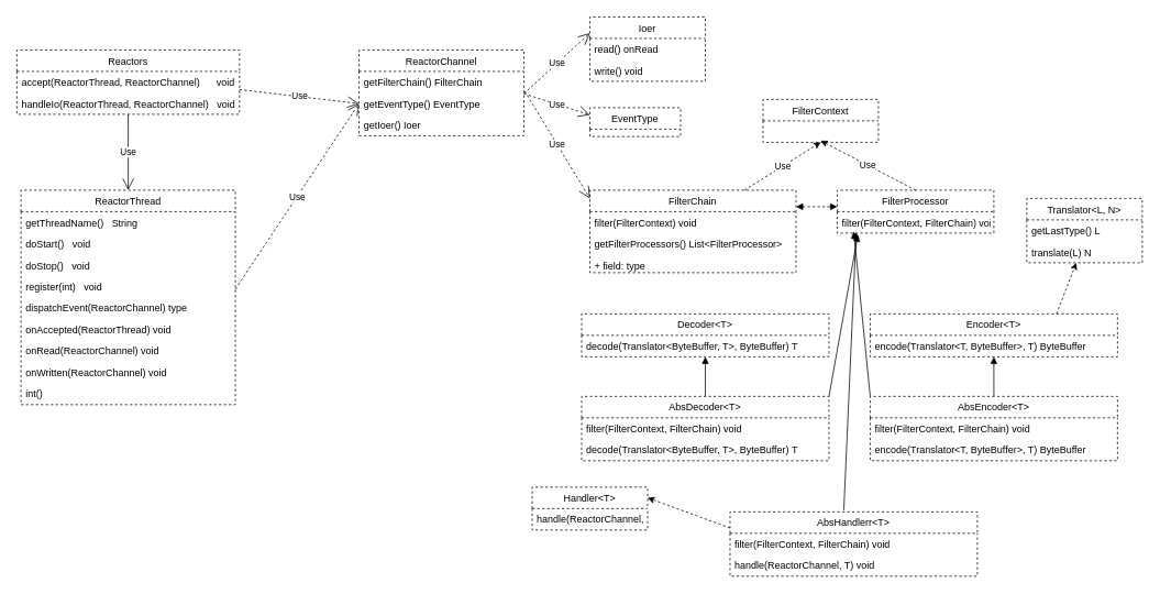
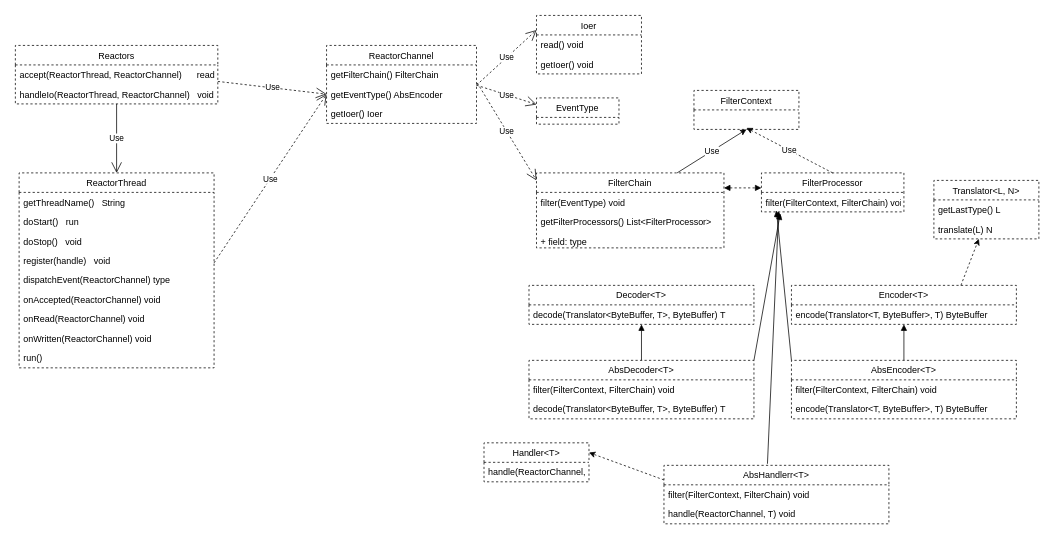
  <mxCell id="0" />
  <mxCell id="1" parent="0" />
  <mxCell id="2" value="ReactorThread" style="swimlane;fontStyle=0;childLayout=stackLayout;horizontal=1;startSize=26;fillColor=none;horizontalStack=0;resizeParent=1;resizeParentMax=0;resizeLast=0;collapsible=1;marginBottom=0;dashed=1;" parent="1" vertex="1"><mxGeometry x="25" y="230" width="260" height="260" as="geometry" /></mxCell>
  <mxCell id="3" value="getThreadName()   String" style="text;strokeColor=none;fillColor=none;align=left;verticalAlign=top;spacingLeft=4;spacingRight=4;overflow=hidden;rotatable=0;points=[[0,0.5],[1,0.5]];portConstraint=eastwest;" parent="2" vertex="1"><mxGeometry y="26" width="260" height="26" as="geometry" /></mxCell>
- <mxCell id="4" value="doStart()   void" style="text;strokeColor=none;fillColor=none;align=left;verticalAlign=top;spacingLeft=4;spacingRight=4;overflow=hidden;rotatable=0;points=[[0,0.5],[1,0.5]];portConstraint=eastwest;" parent="2" vertex="1"><mxGeometry y="52" width="260" height="26" as="geometry" /></mxCell>
+ <mxCell id="4" value="doStart()   run" style="text;strokeColor=none;fillColor=none;align=left;verticalAlign=top;spacingLeft=4;spacingRight=4;overflow=hidden;rotatable=0;points=[[0,0.5],[1,0.5]];portConstraint=eastwest;" parent="2" vertex="1"><mxGeometry y="52" width="260" height="26" as="geometry" /></mxCell>
  <mxCell id="5" value="doStop()   void" style="text;strokeColor=none;fillColor=none;align=left;verticalAlign=top;spacingLeft=4;spacingRight=4;overflow=hidden;rotatable=0;points=[[0,0.5],[1,0.5]];portConstraint=eastwest;" parent="2" vertex="1"><mxGeometry y="78" width="260" height="26" as="geometry" /></mxCell>
- <mxCell id="6" value="register(int)   void" style="text;strokeColor=none;fillColor=none;align=left;verticalAlign=top;spacingLeft=4;spacingRight=4;overflow=hidden;rotatable=0;points=[[0,0.5],[1,0.5]];portConstraint=eastwest;" parent="2" vertex="1"><mxGeometry y="104" width="260" height="26" as="geometry" /></mxCell>
+ <mxCell id="6" value="register(handle)   void" style="text;strokeColor=none;fillColor=none;align=left;verticalAlign=top;spacingLeft=4;spacingRight=4;overflow=hidden;rotatable=0;points=[[0,0.5],[1,0.5]];portConstraint=eastwest;" parent="2" vertex="1"><mxGeometry y="104" width="260" height="26" as="geometry" /></mxCell>
  <mxCell id="7" value="dispatchEvent(ReactorChannel) type" style="text;strokeColor=none;fillColor=none;align=left;verticalAlign=top;spacingLeft=4;spacingRight=4;overflow=hidden;rotatable=0;points=[[0,0.5],[1,0.5]];portConstraint=eastwest;" parent="2" vertex="1"><mxGeometry y="130" width="260" height="26" as="geometry" /></mxCell>
- <mxCell id="8" value="onAccepted(ReactorThread) void" style="text;strokeColor=none;fillColor=none;align=left;verticalAlign=top;spacingLeft=4;spacingRight=4;overflow=hidden;rotatable=0;points=[[0,0.5],[1,0.5]];portConstraint=eastwest;" parent="2" vertex="1"><mxGeometry y="156" width="260" height="26" as="geometry" /></mxCell>
+ <mxCell id="8" value="onAccepted(ReactorChannel) void" style="text;strokeColor=none;fillColor=none;align=left;verticalAlign=top;spacingLeft=4;spacingRight=4;overflow=hidden;rotatable=0;points=[[0,0.5],[1,0.5]];portConstraint=eastwest;" parent="2" vertex="1"><mxGeometry y="156" width="260" height="26" as="geometry" /></mxCell>
  <mxCell id="9" value="onRead(ReactorChannel) void" style="text;strokeColor=none;fillColor=none;align=left;verticalAlign=top;spacingLeft=4;spacingRight=4;overflow=hidden;rotatable=0;points=[[0,0.5],[1,0.5]];portConstraint=eastwest;" parent="2" vertex="1"><mxGeometry y="182" width="260" height="26" as="geometry" /></mxCell>
  <mxCell id="10" value="onWritten(ReactorChannel) void" style="text;strokeColor=none;fillColor=none;align=left;verticalAlign=top;spacingLeft=4;spacingRight=4;overflow=hidden;rotatable=0;points=[[0,0.5],[1,0.5]];portConstraint=eastwest;" parent="2" vertex="1"><mxGeometry y="208" width="260" height="26" as="geometry" /></mxCell>
- <mxCell id="11" value="int()" style="text;strokeColor=none;fillColor=none;align=left;verticalAlign=top;spacingLeft=4;spacingRight=4;overflow=hidden;rotatable=0;points=[[0,0.5],[1,0.5]];portConstraint=eastwest;" vertex="1" parent="2"><mxGeometry y="234" width="260" height="26" as="geometry" /></mxCell>
+ <mxCell id="11" value="run()" style="text;strokeColor=none;fillColor=none;align=left;verticalAlign=top;spacingLeft=4;spacingRight=4;overflow=hidden;rotatable=0;points=[[0,0.5],[1,0.5]];portConstraint=eastwest;" vertex="1" parent="2"><mxGeometry y="234" width="260" height="26" as="geometry" /></mxCell>
  <mxCell id="12" value="Use" style="endArrow=open;endSize=12;dashed=0;html=1;entryX=0.5;entryY=0;entryDx=0;entryDy=0;" parent="1" source="15" target="2" edge="1"><mxGeometry width="160" relative="1" as="geometry"><mxPoint x="485" y="320" as="sourcePoint" /><mxPoint x="645" y="320" as="targetPoint" /></mxGeometry></mxCell>
  <mxCell id="13" value="Reactors" style="swimlane;fontStyle=0;childLayout=stackLayout;horizontal=1;startSize=26;fillColor=none;horizontalStack=0;resizeParent=1;resizeParentMax=0;resizeLast=0;collapsible=1;marginBottom=0;dashed=1;" parent="1" vertex="1"><mxGeometry x="20" y="60" width="270" height="78" as="geometry" /></mxCell>
- <mxCell id="14" value="accept(ReactorThread, ReactorChannel)      void" style="text;strokeColor=none;fillColor=none;align=left;verticalAlign=top;spacingLeft=4;spacingRight=4;overflow=hidden;rotatable=0;points=[[0,0.5],[1,0.5]];portConstraint=eastwest;" parent="13" vertex="1"><mxGeometry y="26" width="270" height="26" as="geometry" /></mxCell>
+ <mxCell id="14" value="accept(ReactorThread, ReactorChannel)      read" style="text;strokeColor=none;fillColor=none;align=left;verticalAlign=top;spacingLeft=4;spacingRight=4;overflow=hidden;rotatable=0;points=[[0,0.5],[1,0.5]];portConstraint=eastwest;" parent="13" vertex="1"><mxGeometry y="26" width="270" height="26" as="geometry" /></mxCell>
  <mxCell id="15" value="handleIo(ReactorThread, ReactorChannel)   void" style="text;strokeColor=none;fillColor=none;align=left;verticalAlign=top;spacingLeft=4;spacingRight=4;overflow=hidden;rotatable=0;points=[[0,0.5],[1,0.5]];portConstraint=eastwest;" parent="13" vertex="1"><mxGeometry y="52" width="270" height="26" as="geometry" /></mxCell>
  <mxCell id="16" value="ReactorChannel" style="swimlane;fontStyle=0;childLayout=stackLayout;horizontal=1;startSize=26;fillColor=none;horizontalStack=0;resizeParent=1;resizeParentMax=0;resizeLast=0;collapsible=1;marginBottom=0;dashed=1;" parent="1" vertex="1"><mxGeometry x="435" y="60" width="200" height="104" as="geometry" /></mxCell>
  <mxCell id="17" value="getFilterChain() FilterChain" style="text;strokeColor=none;fillColor=none;align=left;verticalAlign=top;spacingLeft=4;spacingRight=4;overflow=hidden;rotatable=0;points=[[0,0.5],[1,0.5]];portConstraint=eastwest;" parent="16" vertex="1"><mxGeometry y="26" width="200" height="26" as="geometry" /></mxCell>
- <mxCell id="18" value="getEventType() EventType" style="text;strokeColor=none;fillColor=none;align=left;verticalAlign=top;spacingLeft=4;spacingRight=4;overflow=hidden;rotatable=0;points=[[0,0.5],[1,0.5]];portConstraint=eastwest;" parent="16" vertex="1"><mxGeometry y="52" width="200" height="26" as="geometry" /></mxCell>
+ <mxCell id="18" value="getEventType() AbsEncoder" style="text;strokeColor=none;fillColor=none;align=left;verticalAlign=top;spacingLeft=4;spacingRight=4;overflow=hidden;rotatable=0;points=[[0,0.5],[1,0.5]];portConstraint=eastwest;" parent="16" vertex="1"><mxGeometry y="52" width="200" height="26" as="geometry" /></mxCell>
  <mxCell id="19" value="getIoer() Ioer" style="text;strokeColor=none;fillColor=none;align=left;verticalAlign=top;spacingLeft=4;spacingRight=4;overflow=hidden;rotatable=0;points=[[0,0.5],[1,0.5]];portConstraint=eastwest;" parent="16" vertex="1"><mxGeometry y="78" width="200" height="26" as="geometry" /></mxCell>
  <mxCell id="20" value="Use" style="endArrow=open;endSize=12;dashed=1;html=1;entryX=0;entryY=0.5;entryDx=0;entryDy=0;" parent="1" target="18" edge="1"><mxGeometry width="160" relative="1" as="geometry"><mxPoint x="285" y="350" as="sourcePoint" /><mxPoint x="445" y="350" as="targetPoint" /></mxGeometry></mxCell>
  <mxCell id="21" value="Use" style="endArrow=open;endSize=12;dashed=1;html=1;exitX=1;exitY=-0.154;exitDx=0;exitDy=0;exitPerimeter=0;" parent="1" source="15" edge="1"><mxGeometry width="160" relative="1" as="geometry"><mxPoint x="295" y="360" as="sourcePoint" /><mxPoint x="435" y="125" as="targetPoint" /></mxGeometry></mxCell>
  <mxCell id="22" value="Ioer" style="swimlane;fontStyle=0;childLayout=stackLayout;horizontal=1;startSize=26;fillColor=none;horizontalStack=0;resizeParent=1;resizeParentMax=0;resizeLast=0;collapsible=1;marginBottom=0;dashed=1;" parent="1" vertex="1"><mxGeometry x="715" y="20" width="140" height="78" as="geometry" /></mxCell>
- <mxCell id="23" value="read() onRead" style="text;strokeColor=none;fillColor=none;align=left;verticalAlign=top;spacingLeft=4;spacingRight=4;overflow=hidden;rotatable=0;points=[[0,0.5],[1,0.5]];portConstraint=eastwest;" parent="22" vertex="1"><mxGeometry y="26" width="140" height="26" as="geometry" /></mxCell>
- <mxCell id="24" value="write() void" style="text;strokeColor=none;fillColor=none;align=left;verticalAlign=top;spacingLeft=4;spacingRight=4;overflow=hidden;rotatable=0;points=[[0,0.5],[1,0.5]];portConstraint=eastwest;" parent="22" vertex="1"><mxGeometry y="52" width="140" height="26" as="geometry" /></mxCell>
+ <mxCell id="23" value="read() void" style="text;strokeColor=none;fillColor=none;align=left;verticalAlign=top;spacingLeft=4;spacingRight=4;overflow=hidden;rotatable=0;points=[[0,0.5],[1,0.5]];portConstraint=eastwest;" parent="22" vertex="1"><mxGeometry y="26" width="140" height="26" as="geometry" /></mxCell>
+ <mxCell id="24" value="getIoer() void" style="text;strokeColor=none;fillColor=none;align=left;verticalAlign=top;spacingLeft=4;spacingRight=4;overflow=hidden;rotatable=0;points=[[0,0.5],[1,0.5]];portConstraint=eastwest;" parent="22" vertex="1"><mxGeometry y="52" width="140" height="26" as="geometry" /></mxCell>
  <mxCell id="25" value="EventType" style="swimlane;fontStyle=0;childLayout=stackLayout;horizontal=1;startSize=26;fillColor=none;horizontalStack=0;resizeParent=1;resizeParentMax=0;resizeLast=0;collapsible=1;marginBottom=0;dashed=1;" parent="1" vertex="1"><mxGeometry x="715" y="130" width="110" height="35" as="geometry" /></mxCell>
  <mxCell id="26" value="Use" style="endArrow=open;endSize=12;dashed=1;html=1;exitX=1;exitY=-0.154;exitDx=0;exitDy=0;exitPerimeter=0;entryX=0;entryY=0.25;entryDx=0;entryDy=0;" parent="1" target="22" edge="1"><mxGeometry width="160" relative="1" as="geometry"><mxPoint x="635" y="112.996" as="sourcePoint" /><mxPoint x="780" y="130" as="targetPoint" /></mxGeometry></mxCell>
  <mxCell id="27" value="Use" style="endArrow=open;endSize=12;dashed=1;html=1;exitX=1;exitY=-0.154;exitDx=0;exitDy=0;exitPerimeter=0;entryX=0;entryY=0.25;entryDx=0;entryDy=0;" parent="1" target="25" edge="1"><mxGeometry width="160" relative="1" as="geometry"><mxPoint x="635" y="112.996" as="sourcePoint" /><mxPoint x="780" y="130" as="targetPoint" /></mxGeometry></mxCell>
- <mxCell id="28" value="Use" style="edgeStyle=none;rounded=0;orthogonalLoop=1;jettySize=auto;html=1;exitX=0.75;exitY=0;exitDx=0;exitDy=0;entryX=0.5;entryY=1;entryDx=0;entryDy=0;dashed=1;startArrow=none;startFill=0;" parent="1" source="29" target="38" edge="1"><mxGeometry relative="1" as="geometry" /></mxCell>
+ <mxCell id="28" value="Use" style="edgeStyle=none;rounded=0;orthogonalLoop=1;jettySize=auto;html=1;exitX=0.75;exitY=0;exitDx=0;exitDy=0;entryX=0.5;entryY=1;entryDx=0;entryDy=0;dashed=0;startArrow=none;startFill=0;" parent="1" source="29" target="38" edge="1"><mxGeometry relative="1" as="geometry" /></mxCell>
  <mxCell id="29" value="FilterChain" style="swimlane;fontStyle=0;childLayout=stackLayout;horizontal=1;startSize=26;fillColor=none;horizontalStack=0;resizeParent=1;resizeParentMax=0;resizeLast=0;collapsible=1;marginBottom=0;dashed=1;" parent="1" vertex="1"><mxGeometry x="715" y="230" width="250" height="100" as="geometry" /></mxCell>
- <mxCell id="30" value="filter(FilterContext) void" style="text;strokeColor=none;fillColor=none;align=left;verticalAlign=top;spacingLeft=4;spacingRight=4;overflow=hidden;rotatable=0;points=[[0,0.5],[1,0.5]];portConstraint=eastwest;" parent="29" vertex="1"><mxGeometry y="26" width="250" height="26" as="geometry" /></mxCell>
+ <mxCell id="30" value="filter(EventType) void" style="text;strokeColor=none;fillColor=none;align=left;verticalAlign=top;spacingLeft=4;spacingRight=4;overflow=hidden;rotatable=0;points=[[0,0.5],[1,0.5]];portConstraint=eastwest;" parent="29" vertex="1"><mxGeometry y="26" width="250" height="26" as="geometry" /></mxCell>
  <mxCell id="31" value="getFilterProcessors() List&lt;FilterProcessor&gt;" style="text;strokeColor=none;fillColor=none;align=left;verticalAlign=top;spacingLeft=4;spacingRight=4;overflow=hidden;rotatable=0;points=[[0,0.5],[1,0.5]];portConstraint=eastwest;" parent="29" vertex="1"><mxGeometry y="52" width="250" height="26" as="geometry" /></mxCell>
  <mxCell id="32" value="+ field: type" style="text;strokeColor=none;fillColor=none;align=left;verticalAlign=top;spacingLeft=4;spacingRight=4;overflow=hidden;rotatable=0;points=[[0,0.5],[1,0.5]];portConstraint=eastwest;" parent="29" vertex="1"><mxGeometry y="78" width="250" height="22" as="geometry" /></mxCell>
  <mxCell id="33" value="Use" style="endArrow=open;endSize=12;dashed=1;html=1;entryX=0;entryY=0.1;entryDx=0;entryDy=0;entryPerimeter=0;" parent="1" target="29" edge="1"><mxGeometry width="160" relative="1" as="geometry"><mxPoint x="636" y="110" as="sourcePoint" /><mxPoint x="725" y="153" as="targetPoint" /></mxGeometry></mxCell>
  <mxCell id="34" value="Use" style="edgeStyle=none;rounded=0;orthogonalLoop=1;jettySize=auto;html=1;exitX=0.5;exitY=0;exitDx=0;exitDy=0;dashed=1;startArrow=none;startFill=0;" parent="1" source="35" edge="1"><mxGeometry relative="1" as="geometry"><mxPoint x="995" y="170" as="targetPoint" /></mxGeometry></mxCell>
  <mxCell id="35" value="FilterProcessor" style="swimlane;fontStyle=0;childLayout=stackLayout;horizontal=1;startSize=26;fillColor=none;horizontalStack=0;resizeParent=1;resizeParentMax=0;resizeLast=0;collapsible=1;marginBottom=0;dashed=1;" parent="1" vertex="1"><mxGeometry x="1015" y="230" width="190" height="52" as="geometry" /></mxCell>
  <mxCell id="36" value="filter(FilterContext, FilterChain) void" style="text;strokeColor=none;fillColor=none;align=left;verticalAlign=top;spacingLeft=4;spacingRight=4;overflow=hidden;rotatable=0;points=[[0,0.5],[1,0.5]];portConstraint=eastwest;" parent="35" vertex="1"><mxGeometry y="26" width="190" height="26" as="geometry" /></mxCell>
  <mxCell id="37" value="" style="endArrow=block;startArrow=block;endFill=1;startFill=1;html=1;dashed=1;" parent="1" edge="1"><mxGeometry width="160" relative="1" as="geometry"><mxPoint x="965" y="250" as="sourcePoint" /><mxPoint x="1015" y="250" as="targetPoint" /></mxGeometry></mxCell>
  <mxCell id="38" value="FilterContext" style="swimlane;fontStyle=0;childLayout=stackLayout;horizontal=1;startSize=26;fillColor=none;horizontalStack=0;resizeParent=1;resizeParentMax=0;resizeLast=0;collapsible=1;marginBottom=0;dashed=1;" parent="1" vertex="1"><mxGeometry x="925" y="120" width="140" height="52" as="geometry" /></mxCell>
  <mxCell id="39" value="Decoder&lt;T&gt;" style="swimlane;fontStyle=0;childLayout=stackLayout;horizontal=1;startSize=26;fillColor=none;horizontalStack=0;resizeParent=1;resizeParentMax=0;resizeLast=0;collapsible=1;marginBottom=0;dashed=1;" parent="1" vertex="1"><mxGeometry x="705" y="380" width="300" height="52" as="geometry" /></mxCell>
  <mxCell id="40" value="decode(Translator&lt;ByteBuffer, T&gt;, ByteBuffer) T" style="text;strokeColor=none;fillColor=none;align=left;verticalAlign=top;spacingLeft=4;spacingRight=4;overflow=hidden;rotatable=0;points=[[0,0.5],[1,0.5]];portConstraint=eastwest;" parent="39" vertex="1"><mxGeometry y="26" width="300" height="26" as="geometry" /></mxCell>
  <mxCell id="41" style="edgeStyle=none;rounded=0;orthogonalLoop=1;jettySize=auto;html=1;exitX=0.5;exitY=0;exitDx=0;exitDy=0;startArrow=none;startFill=0;endArrow=block;endFill=1;" parent="1" source="43" target="40" edge="1"><mxGeometry relative="1" as="geometry" /></mxCell>
  <mxCell id="42" style="edgeStyle=none;rounded=0;orthogonalLoop=1;jettySize=auto;html=1;exitX=1;exitY=0;exitDx=0;exitDy=0;entryX=0.132;entryY=1.077;entryDx=0;entryDy=0;entryPerimeter=0;startArrow=none;startFill=0;endArrow=block;endFill=1;" parent="1" source="43" target="36" edge="1"><mxGeometry relative="1" as="geometry" /></mxCell>
  <mxCell id="43" value="AbsDecoder&lt;T&gt;" style="swimlane;fontStyle=0;childLayout=stackLayout;horizontal=1;startSize=26;fillColor=none;horizontalStack=0;resizeParent=1;resizeParentMax=0;resizeLast=0;collapsible=1;marginBottom=0;dashed=1;" parent="1" vertex="1"><mxGeometry x="705" y="480" width="300" height="78" as="geometry" /></mxCell>
  <mxCell id="44" value="filter(FilterContext, FilterChain) void" style="text;strokeColor=none;fillColor=none;align=left;verticalAlign=top;spacingLeft=4;spacingRight=4;overflow=hidden;rotatable=0;points=[[0,0.5],[1,0.5]];portConstraint=eastwest;" parent="43" vertex="1"><mxGeometry y="26" width="300" height="26" as="geometry" /></mxCell>
  <mxCell id="45" value="decode(Translator&lt;ByteBuffer, T&gt;, ByteBuffer) T" style="text;strokeColor=none;fillColor=none;align=left;verticalAlign=top;spacingLeft=4;spacingRight=4;overflow=hidden;rotatable=0;points=[[0,0.5],[1,0.5]];portConstraint=eastwest;" parent="43" vertex="1"><mxGeometry y="52" width="300" height="26" as="geometry" /></mxCell>
  <mxCell id="46" style="edgeStyle=none;rounded=0;orthogonalLoop=1;jettySize=auto;html=1;exitX=0.5;exitY=0;exitDx=0;exitDy=0;entryX=0.5;entryY=1;entryDx=0;entryDy=0;entryPerimeter=0;startArrow=none;startFill=0;endArrow=block;endFill=1;" parent="1" source="48" target="53" edge="1"><mxGeometry relative="1" as="geometry" /></mxCell>
  <mxCell id="47" style="edgeStyle=none;rounded=0;orthogonalLoop=1;jettySize=auto;html=1;exitX=0;exitY=0;exitDx=0;exitDy=0;startArrow=none;startFill=0;endArrow=block;endFill=1;" parent="1" source="48" edge="1"><mxGeometry relative="1" as="geometry"><mxPoint x="1035" y="280" as="targetPoint" /></mxGeometry></mxCell>
  <mxCell id="48" value="AbsEncoder&lt;T&gt;" style="swimlane;fontStyle=0;childLayout=stackLayout;horizontal=1;startSize=26;fillColor=none;horizontalStack=0;resizeParent=1;resizeParentMax=0;resizeLast=0;collapsible=1;marginBottom=0;dashed=1;" parent="1" vertex="1"><mxGeometry x="1055" y="480" width="300" height="78" as="geometry" /></mxCell>
  <mxCell id="49" value="filter(FilterContext, FilterChain) void" style="text;strokeColor=none;fillColor=none;align=left;verticalAlign=top;spacingLeft=4;spacingRight=4;overflow=hidden;rotatable=0;points=[[0,0.5],[1,0.5]];portConstraint=eastwest;" parent="48" vertex="1"><mxGeometry y="26" width="300" height="26" as="geometry" /></mxCell>
  <mxCell id="50" value="encode(Translator&lt;T, ByteBuffer&gt;, T) ByteBuffer" style="text;strokeColor=none;fillColor=none;align=left;verticalAlign=top;spacingLeft=4;spacingRight=4;overflow=hidden;rotatable=0;points=[[0,0.5],[1,0.5]];portConstraint=eastwest;" parent="48" vertex="1"><mxGeometry y="52" width="300" height="26" as="geometry" /></mxCell>
  <mxCell id="51" value="" style="edgeStyle=none;rounded=0;orthogonalLoop=1;jettySize=auto;html=1;exitX=0.75;exitY=0;exitDx=0;exitDy=0;entryX=0.421;entryY=1;entryDx=0;entryDy=0;entryPerimeter=0;startArrow=none;startFill=0;endArrow=classic;endFill=1;dashed=1;" parent="1" edge="1"><mxGeometry relative="1" as="geometry"><mxPoint x="1281" y="380" as="sourcePoint" /><mxPoint x="1304.94" y="318" as="targetPoint" /></mxGeometry></mxCell>
  <mxCell id="52" value="Encoder&lt;T&gt;" style="swimlane;fontStyle=0;childLayout=stackLayout;horizontal=1;startSize=26;fillColor=none;horizontalStack=0;resizeParent=1;resizeParentMax=0;resizeLast=0;collapsible=1;marginBottom=0;dashed=1;" parent="1" vertex="1"><mxGeometry x="1055" y="380" width="300" height="52" as="geometry" /></mxCell>
  <mxCell id="53" value="encode(Translator&lt;T, ByteBuffer&gt;, T) ByteBuffer" style="text;strokeColor=none;fillColor=none;align=left;verticalAlign=top;spacingLeft=4;spacingRight=4;overflow=hidden;rotatable=0;points=[[0,0.5],[1,0.5]];portConstraint=eastwest;" parent="52" vertex="1"><mxGeometry y="26" width="300" height="26" as="geometry" /></mxCell>
  <mxCell id="54" value="Translator&lt;L, N&gt;" style="swimlane;fontStyle=0;childLayout=stackLayout;horizontal=1;startSize=26;fillColor=none;horizontalStack=0;resizeParent=1;resizeParentMax=0;resizeLast=0;collapsible=1;marginBottom=0;dashed=1;" parent="1" vertex="1"><mxGeometry x="1245" y="240" width="140" height="78" as="geometry" /></mxCell>
  <mxCell id="55" value="getLastType() L" style="text;strokeColor=none;fillColor=none;align=left;verticalAlign=top;spacingLeft=4;spacingRight=4;overflow=hidden;rotatable=0;points=[[0,0.5],[1,0.5]];portConstraint=eastwest;" parent="54" vertex="1"><mxGeometry y="26" width="140" height="26" as="geometry" /></mxCell>
  <mxCell id="56" value="translate(L) N" style="text;strokeColor=none;fillColor=none;align=left;verticalAlign=top;spacingLeft=4;spacingRight=4;overflow=hidden;rotatable=0;points=[[0,0.5],[1,0.5]];portConstraint=eastwest;" parent="54" vertex="1"><mxGeometry y="52" width="140" height="26" as="geometry" /></mxCell>
  <mxCell id="57" value="AbsHandlerr&lt;T&gt;" style="swimlane;fontStyle=0;childLayout=stackLayout;horizontal=1;startSize=26;fillColor=none;horizontalStack=0;resizeParent=1;resizeParentMax=0;resizeLast=0;collapsible=1;marginBottom=0;dashed=1;" vertex="1" parent="1"><mxGeometry x="885" y="620" width="300" height="78" as="geometry" /></mxCell>
  <mxCell id="58" value="filter(FilterContext, FilterChain) void" style="text;strokeColor=none;fillColor=none;align=left;verticalAlign=top;spacingLeft=4;spacingRight=4;overflow=hidden;rotatable=0;points=[[0,0.5],[1,0.5]];portConstraint=eastwest;" vertex="1" parent="57"><mxGeometry y="26" width="300" height="26" as="geometry" /></mxCell>
  <mxCell id="59" value="handle(ReactorChannel, T) void" style="text;strokeColor=none;fillColor=none;align=left;verticalAlign=top;spacingLeft=4;spacingRight=4;overflow=hidden;rotatable=0;points=[[0,0.5],[1,0.5]];portConstraint=eastwest;" vertex="1" parent="57"><mxGeometry y="52" width="300" height="26" as="geometry" /></mxCell>
  <mxCell id="60" value="Handler&lt;T&gt;" style="swimlane;fontStyle=0;childLayout=stackLayout;horizontal=1;startSize=26;fillColor=none;horizontalStack=0;resizeParent=1;resizeParentMax=0;resizeLast=0;collapsible=1;marginBottom=0;dashed=1;" vertex="1" parent="1"><mxGeometry x="645" y="590" width="140" height="52" as="geometry" /></mxCell>
  <mxCell id="61" value="handle(ReactorChannel, T) void" style="text;strokeColor=none;fillColor=none;align=left;verticalAlign=top;spacingLeft=4;spacingRight=4;overflow=hidden;rotatable=0;points=[[0,0.5],[1,0.5]];portConstraint=eastwest;" vertex="1" parent="60"><mxGeometry y="26" width="140" height="26" as="geometry" /></mxCell>
  <mxCell id="62" value="" style="edgeStyle=none;rounded=0;orthogonalLoop=1;jettySize=auto;html=1;exitX=0;exitY=0.25;exitDx=0;exitDy=0;entryX=1;entryY=0.25;entryDx=0;entryDy=0;startArrow=none;startFill=0;endArrow=classic;endFill=1;dashed=1;" edge="1" parent="1" source="57" target="60"><mxGeometry relative="1" as="geometry"><mxPoint x="761.06" y="732" as="sourcePoint" /><mxPoint x="785" y="670" as="targetPoint" /></mxGeometry></mxCell>
  <mxCell id="63" style="edgeStyle=none;rounded=0;orthogonalLoop=1;jettySize=auto;html=1;exitX=0.46;exitY=-0.026;exitDx=0;exitDy=0;entryX=0.121;entryY=0.962;entryDx=0;entryDy=0;entryPerimeter=0;startArrow=none;startFill=0;endArrow=block;endFill=1;exitPerimeter=0;" edge="1" parent="1" source="57" target="36"><mxGeometry relative="1" as="geometry"><mxPoint x="1015" y="490" as="sourcePoint" /><mxPoint x="1050.08" y="294.002" as="targetPoint" /></mxGeometry></mxCell>
